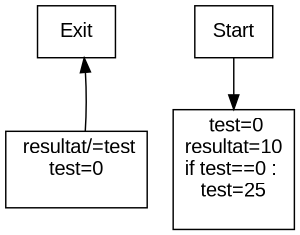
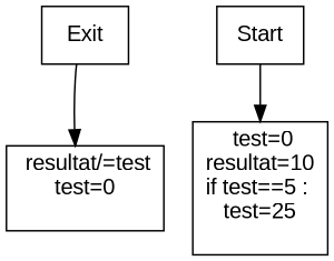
  digraph {
    fontname="Liberation Sans"
    node [fontname="Liberation Sans" shape=rectangle]
    edge [fontname="Liberation Sans"]
    n1 [label=Exit]
    n2 [label=" resultat/=test\ntest=0\n "]
-   n3 [label=" test=0\nresultat=10\nif test==0 : \ntest=25\n "]
+   n3 [label=" test=0\nresultat=10\nif test==5 : \ntest=25\n "]
    n4 [label=Start]
-   n2 -> n1
+   n1 -> n2
    n4 -> n3
  }
